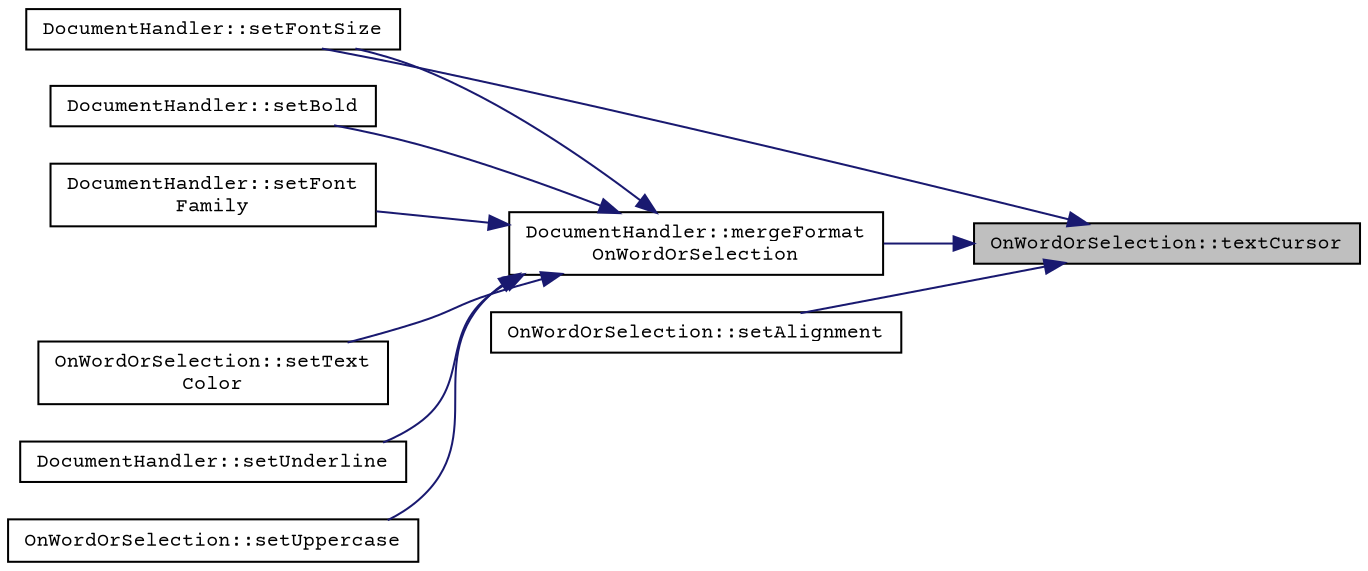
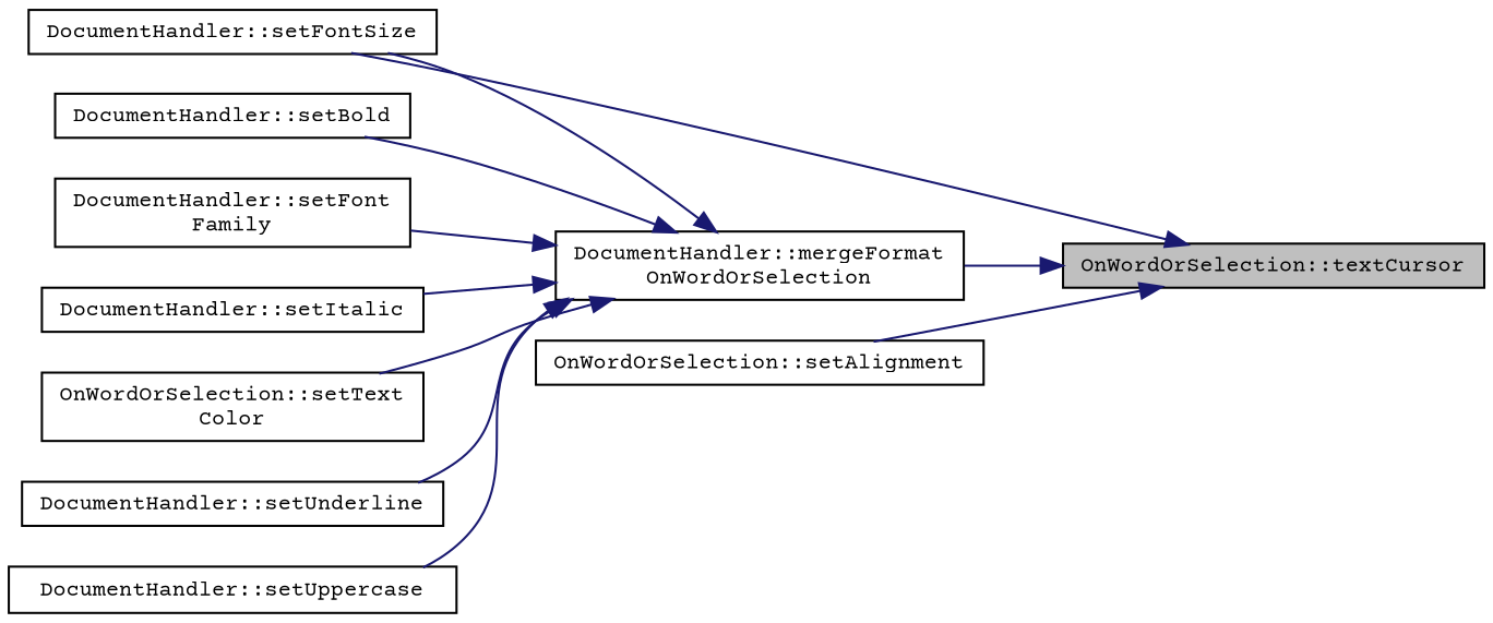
  digraph {
    fontname="Courier Prime"
    rankdir=RL
    node [color=black fillcolor=white fontname="Courier Prime" fontsize=10 shape=record style=filled]
    edge [color=midnightblue dir=back fontname="Courier Prime" fontsize=10 labelfontname=Helvetica labelfontsize=10 style=solid]
    n1 [fillcolor=grey75 fontcolor=black height=0.2 label="OnWordOrSelection::textCursor" width=0.4]
    n2 [height=0.2 label="DocumentHandler::mergeFormat\lOnWordOrSelection" width=0.4]
    n3 [height=0.2 label="DocumentHandler::setFontSize" width=0.4]
    n4 [height=0.2 label="OnWordOrSelection::setAlignment" width=0.4]
    n5 [height=0.2 label="DocumentHandler::setBold" width=0.4]
    n6 [height=0.2 label="DocumentHandler::setFont\lFamily" width=0.4]
+   n7 [height=0.2 label="DocumentHandler::setItalic" width=0.4]
    n8 [height=0.2 label="OnWordOrSelection::setText\lColor" width=0.4]
    n9 [height=0.2 label="DocumentHandler::setUnderline" width=0.4]
-   n10 [height=0.2 label="OnWordOrSelection::setUppercase" width=0.4]
+   n10 [height=0.2 label="DocumentHandler::setUppercase" width=0.4]
    n1 -> n2
    n1 -> n3
    n1 -> n4
    n2 -> n3
    n2 -> n5
    n2 -> n6
+   n2 -> n7
    n2 -> n8
    n2 -> n9
    n2 -> n10
  }
